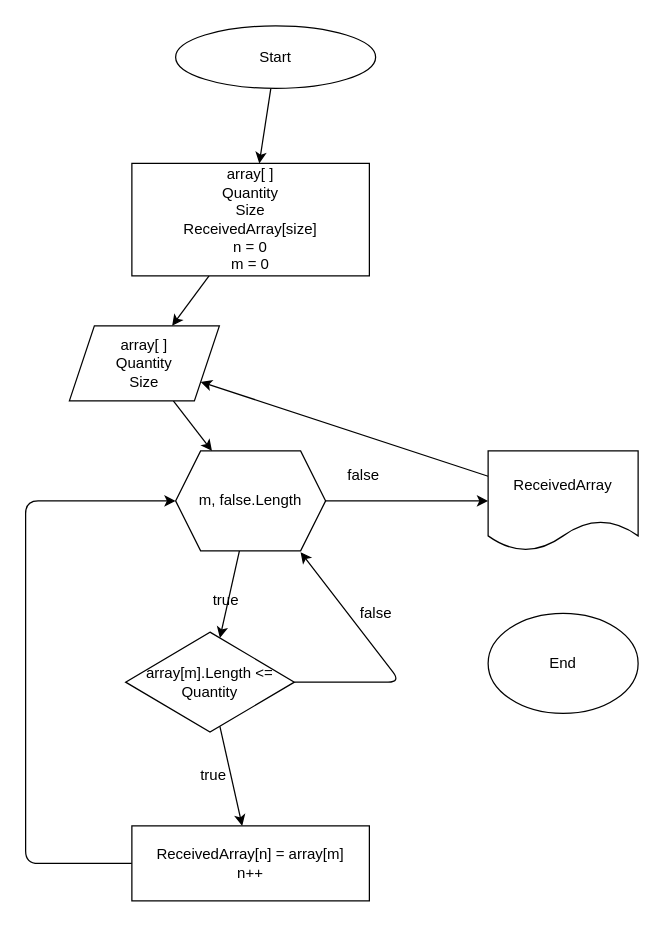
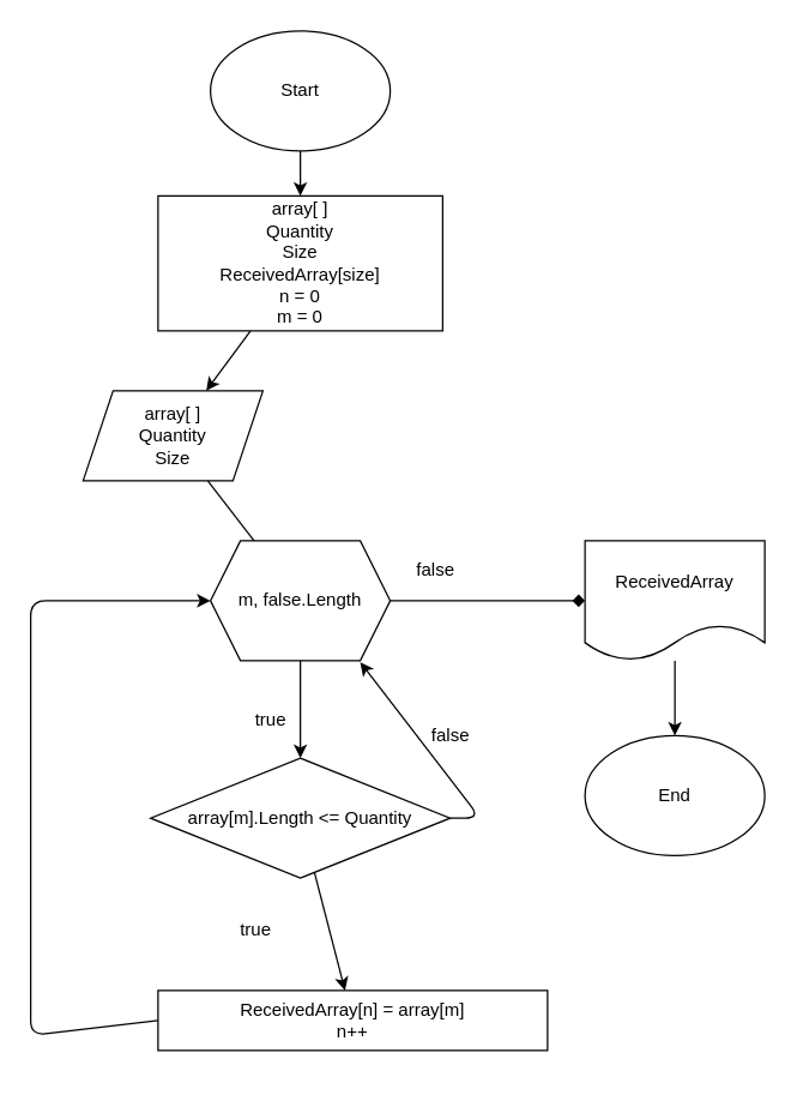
  <mxCell id="0" />
  <mxCell id="1" parent="0" />
  <mxCell id="2" value="" style="edgeStyle=none;html=1;" edge="1" parent="1" source="3" target="5"><mxGeometry relative="1" as="geometry" /></mxCell>
- <mxCell id="3" value="Start" style="ellipse;whiteSpace=wrap;html=1;" vertex="1" parent="1"><mxGeometry x="140" y="20" width="160" height="50" as="geometry" /></mxCell>
+ <mxCell id="3" value="Start" style="ellipse;whiteSpace=wrap;html=1;" vertex="1" parent="1"><mxGeometry x="140" y="20" width="120" height="80" as="geometry" /></mxCell>
  <mxCell id="4" value="" style="edgeStyle=none;html=1;" edge="1" parent="1" source="5" target="7"><mxGeometry relative="1" as="geometry" /></mxCell>
  <mxCell id="5" value="array[ ]&lt;br&gt;Quantity&lt;br&gt;Size&lt;br&gt;ReceivedArray[size]&lt;br&gt;n = 0&lt;br&gt;m = 0&lt;br&gt;" style="whiteSpace=wrap;html=1;" vertex="1" parent="1"><mxGeometry x="105" y="130" width="190" height="90" as="geometry" /></mxCell>
- <mxCell id="6" value="" style="edgeStyle=none;html=1;" edge="1" parent="1" source="7" target="10"><mxGeometry relative="1" as="geometry" /></mxCell>
+ <mxCell id="6" value="" style="edgeStyle=none;html=1;endArrow=none;" edge="1" parent="1" source="7" target="10"><mxGeometry relative="1" as="geometry" /></mxCell>
  <mxCell id="7" value="array[ ]&lt;br&gt;Quantity&lt;br&gt;Size" style="shape=parallelogram;perimeter=parallelogramPerimeter;whiteSpace=wrap;html=1;fixedSize=1;" vertex="1" parent="1"><mxGeometry x="55" y="260" width="120" height="60" as="geometry" /></mxCell>
  <mxCell id="8" value="" style="edgeStyle=none;html=1;" edge="1" parent="1" source="10" target="13"><mxGeometry relative="1" as="geometry" /></mxCell>
- <mxCell id="9" value="" style="edgeStyle=none;html=1;" edge="1" parent="1" source="10" target="17"><mxGeometry relative="1" as="geometry" /></mxCell>
+ <mxCell id="9" value="" style="edgeStyle=none;html=1;endArrow=diamond;" edge="1" parent="1" source="10" target="17"><mxGeometry relative="1" as="geometry" /></mxCell>
  <mxCell id="10" value="m, false.Length" style="shape=hexagon;perimeter=hexagonPerimeter2;whiteSpace=wrap;html=1;fixedSize=1;" vertex="1" parent="1"><mxGeometry x="140" y="360" width="120" height="80" as="geometry" /></mxCell>
  <mxCell id="11" value="" style="edgeStyle=none;html=1;" edge="1" parent="1" source="13" target="15"><mxGeometry relative="1" as="geometry" /></mxCell>
  <mxCell id="12" style="edgeStyle=none;html=1;entryX=0.833;entryY=1.013;entryDx=0;entryDy=0;entryPerimeter=0;exitX=1;exitY=0.5;exitDx=0;exitDy=0;" edge="1" parent="1" source="13" target="10"><mxGeometry relative="1" as="geometry"><Array as="points"><mxPoint x="320" y="545" /></Array></mxGeometry></mxCell>
- <mxCell id="13" value="array[m].Length &amp;lt;= Quantity" style="rhombus;whiteSpace=wrap;html=1;" vertex="1" parent="1"><mxGeometry x="100" y="505" width="135" height="80" as="geometry" /></mxCell>
+ <mxCell id="13" value="array[m].Length &amp;lt;= Quantity" style="rhombus;whiteSpace=wrap;html=1;" vertex="1" parent="1"><mxGeometry x="100" y="505" width="200" height="80" as="geometry" /></mxCell>
  <mxCell id="14" style="edgeStyle=none;html=1;entryX=0;entryY=0.5;entryDx=0;entryDy=0;exitX=0;exitY=0.5;exitDx=0;exitDy=0;" edge="1" parent="1" source="15" target="10"><mxGeometry relative="1" as="geometry"><Array as="points"><mxPoint x="20" y="690" /><mxPoint x="20" y="400" /></Array></mxGeometry></mxCell>
- <mxCell id="15" value="ReceivedArray[n] = array[m]&lt;br&gt;n++" style="whiteSpace=wrap;html=1;" vertex="1" parent="1"><mxGeometry x="105" y="660" width="190" height="60" as="geometry" /></mxCell>
- <mxCell id="16" value="" style="edgeStyle=none;html=1;" edge="1" parent="1" source="17" target="7"><mxGeometry relative="1" as="geometry" /></mxCell>
+ <mxCell id="15" value="ReceivedArray[n] = array[m]&lt;br&gt;n++" style="whiteSpace=wrap;html=1;" vertex="1" parent="1"><mxGeometry x="105" y="660" width="260" height="40" as="geometry" /></mxCell>
+ <mxCell id="16" value="" style="edgeStyle=none;html=1;" edge="1" parent="1" source="17" target="18"><mxGeometry relative="1" as="geometry" /></mxCell>
  <mxCell id="17" value="ReceivedArray" style="shape=document;whiteSpace=wrap;html=1;boundedLbl=1;" vertex="1" parent="1"><mxGeometry x="390" y="360" width="120" height="80" as="geometry" /></mxCell>
  <mxCell id="18" value="End" style="ellipse;whiteSpace=wrap;html=1;" vertex="1" parent="1"><mxGeometry x="390" y="490" width="120" height="80" as="geometry" /></mxCell>
  <mxCell id="19" value="true" style="text;html=1;align=center;verticalAlign=middle;resizable=0;points=[];autosize=1;strokeColor=none;fillColor=none;" vertex="1" parent="1"><mxGeometry x="160" y="470" width="40" height="20" as="geometry" /></mxCell>
  <mxCell id="20" value="true" style="text;html=1;align=center;verticalAlign=middle;resizable=0;points=[];autosize=1;strokeColor=none;fillColor=none;" vertex="1" parent="1"><mxGeometry x="150" y="610" width="40" height="20" as="geometry" /></mxCell>
  <mxCell id="21" value="false" style="text;html=1;align=center;verticalAlign=middle;resizable=0;points=[];autosize=1;strokeColor=none;fillColor=none;" vertex="1" parent="1"><mxGeometry x="280" y="480" width="40" height="20" as="geometry" /></mxCell>
  <mxCell id="22" value="false" style="text;html=1;align=center;verticalAlign=middle;resizable=0;points=[];autosize=1;strokeColor=none;fillColor=none;" vertex="1" parent="1"><mxGeometry x="270" y="370" width="40" height="20" as="geometry" /></mxCell>
